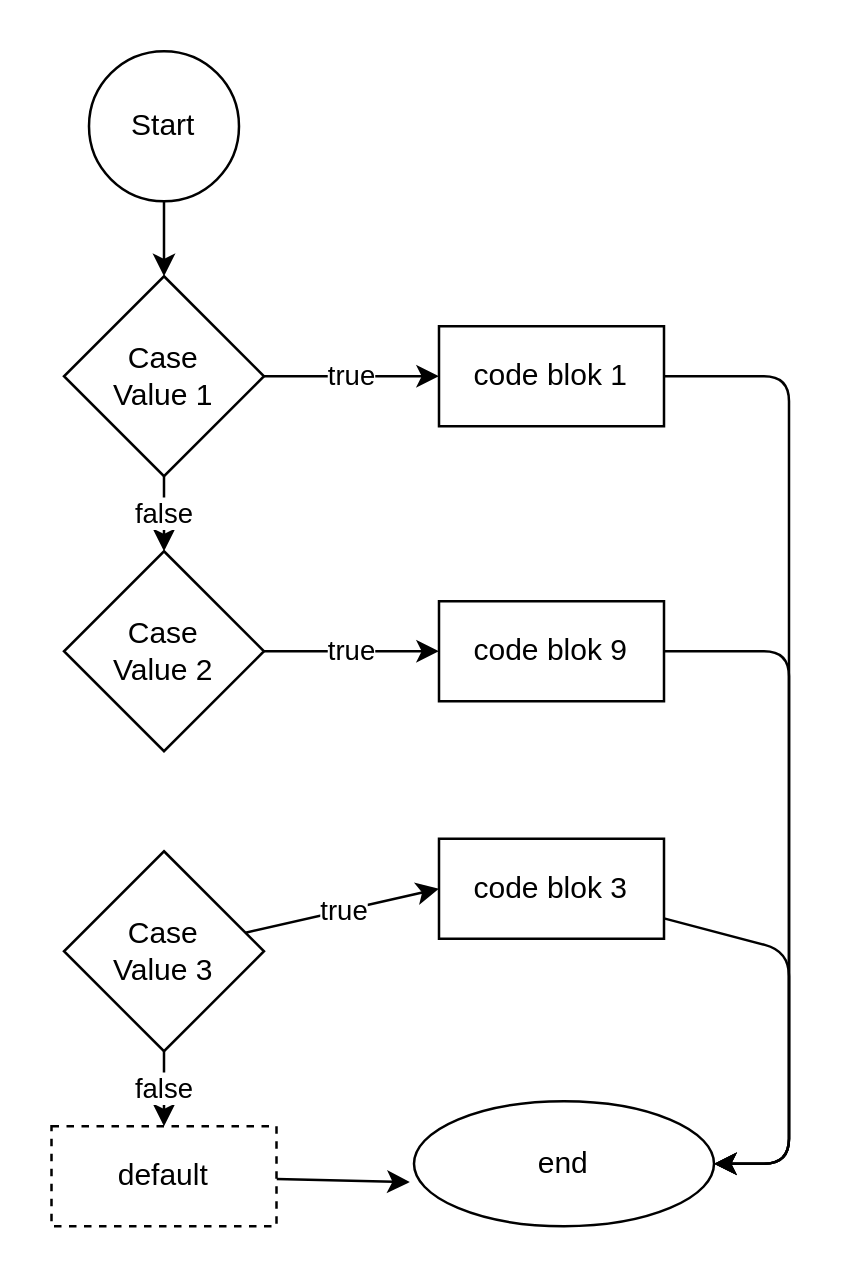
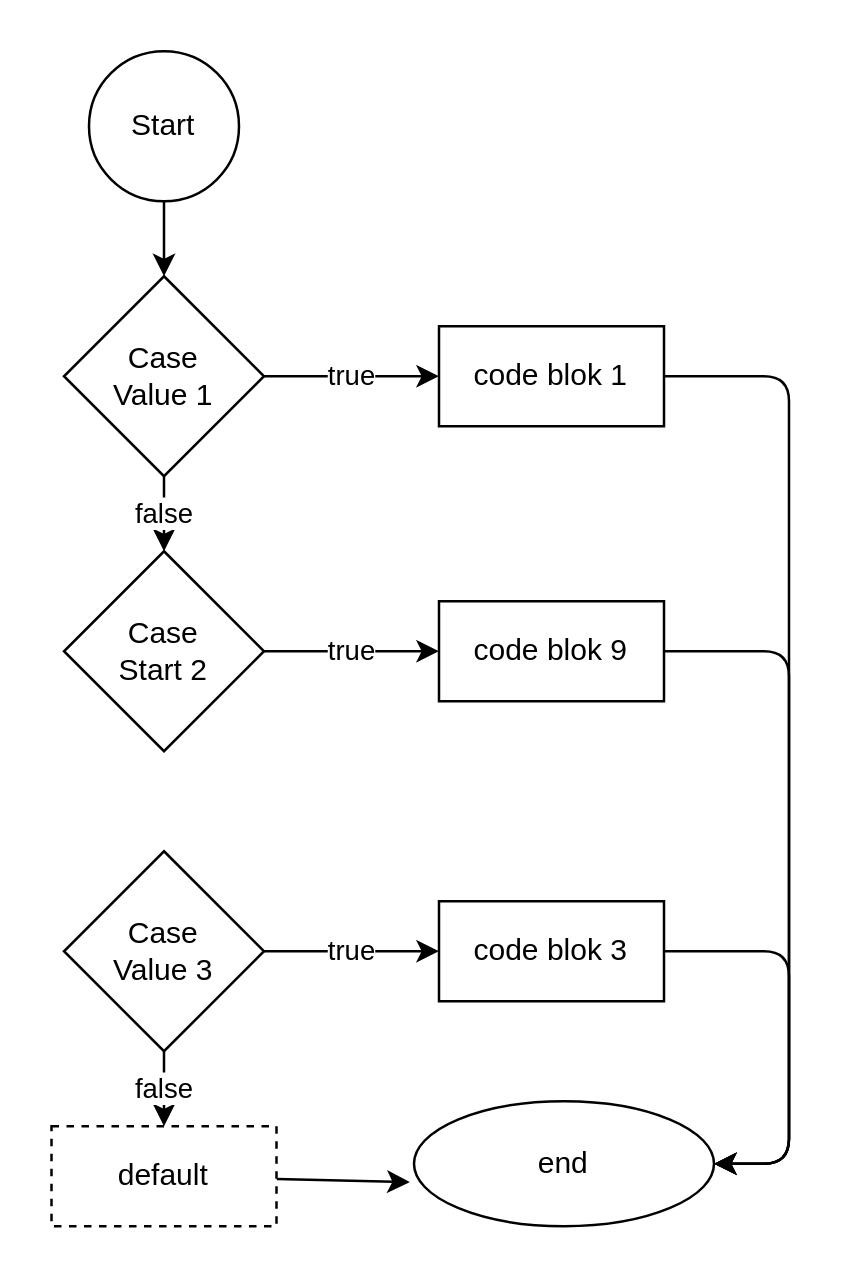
  <mxCell id="0" />
  <mxCell id="1" parent="0" />
  <mxCell id="2" style="edgeStyle=none;html=1;exitX=0.5;exitY=1;exitDx=0;exitDy=0;" edge="1" parent="1" source="3" target="6"><mxGeometry relative="1" as="geometry" /></mxCell>
  <mxCell id="3" value="Start" style="ellipse;whiteSpace=wrap;html=1;aspect=fixed;" vertex="1" parent="1"><mxGeometry x="35" y="20" width="60" height="60" as="geometry" /></mxCell>
  <mxCell id="4" value="false" style="edgeStyle=none;html=1;exitX=0.5;exitY=1;exitDx=0;exitDy=0;" edge="1" parent="1" source="6" target="8"><mxGeometry relative="1" as="geometry" /></mxCell>
  <mxCell id="5" value="true" style="edgeStyle=none;html=1;entryX=0;entryY=0.5;entryDx=0;entryDy=0;" edge="1" parent="1" source="6" target="13"><mxGeometry relative="1" as="geometry" /></mxCell>
  <mxCell id="6" value="Case &lt;br&gt;Value 1" style="rhombus;whiteSpace=wrap;html=1;" vertex="1" parent="1"><mxGeometry x="25" y="110" width="80" height="80" as="geometry" /></mxCell>
  <mxCell id="7" value="true" style="edgeStyle=none;html=1;entryX=0;entryY=0.5;entryDx=0;entryDy=0;" edge="1" parent="1" source="8" target="15"><mxGeometry relative="1" as="geometry" /></mxCell>
- <mxCell id="8" value="Case &lt;br&gt;Value 2" style="rhombus;whiteSpace=wrap;html=1;" vertex="1" parent="1"><mxGeometry x="25" y="220" width="80" height="80" as="geometry" /></mxCell>
+ <mxCell id="8" value="Case &lt;br&gt;Start 2" style="rhombus;whiteSpace=wrap;html=1;" vertex="1" parent="1"><mxGeometry x="25" y="220" width="80" height="80" as="geometry" /></mxCell>
  <mxCell id="9" value="true" style="edgeStyle=none;html=1;entryX=0;entryY=0.5;entryDx=0;entryDy=0;" edge="1" parent="1" source="11" target="17"><mxGeometry relative="1" as="geometry" /></mxCell>
  <mxCell id="10" value="false" style="edgeStyle=none;html=1;exitX=0.5;exitY=1;exitDx=0;exitDy=0;entryX=0.5;entryY=0;entryDx=0;entryDy=0;" edge="1" parent="1" source="11" target="19"><mxGeometry relative="1" as="geometry" /></mxCell>
  <mxCell id="11" value="Case &lt;br&gt;Value 3" style="rhombus;whiteSpace=wrap;html=1;" vertex="1" parent="1"><mxGeometry x="25" y="340" width="80" height="80" as="geometry" /></mxCell>
  <mxCell id="12" style="edgeStyle=none;html=1;entryX=1;entryY=0.5;entryDx=0;entryDy=0;" edge="1" parent="1" source="13" target="20"><mxGeometry relative="1" as="geometry"><Array as="points"><mxPoint x="315" y="150" /><mxPoint x="315" y="465" /></Array></mxGeometry></mxCell>
  <mxCell id="13" value="code blok 1" style="rounded=0;whiteSpace=wrap;html=1;" vertex="1" parent="1"><mxGeometry x="175" y="130" width="90" height="40" as="geometry" /></mxCell>
  <mxCell id="14" style="edgeStyle=none;html=1;entryX=1;entryY=0.5;entryDx=0;entryDy=0;" edge="1" parent="1" source="15" target="20"><mxGeometry relative="1" as="geometry"><Array as="points"><mxPoint x="315" y="260" /><mxPoint x="315" y="465" /></Array></mxGeometry></mxCell>
  <mxCell id="15" value="code blok 9" style="rounded=0;whiteSpace=wrap;html=1;" vertex="1" parent="1"><mxGeometry x="175" y="240" width="90" height="40" as="geometry" /></mxCell>
  <mxCell id="16" style="edgeStyle=none;html=1;entryX=1;entryY=0.5;entryDx=0;entryDy=0;" edge="1" parent="1" source="17" target="20"><mxGeometry relative="1" as="geometry"><mxPoint x="285" y="470" as="targetPoint" /><Array as="points"><mxPoint x="315" y="380" /><mxPoint x="315" y="465" /></Array></mxGeometry></mxCell>
- <mxCell id="17" value="code blok 3" style="rounded=0;whiteSpace=wrap;html=1;" vertex="1" parent="1"><mxGeometry x="175" y="335" width="90" height="40" as="geometry" /></mxCell>
+ <mxCell id="17" value="code blok 3" style="rounded=0;whiteSpace=wrap;html=1;" vertex="1" parent="1"><mxGeometry x="175" y="360" width="90" height="40" as="geometry" /></mxCell>
  <mxCell id="18" style="edgeStyle=none;html=1;entryX=-0.014;entryY=0.647;entryDx=0;entryDy=0;entryPerimeter=0;" edge="1" parent="1" source="19" target="20"><mxGeometry relative="1" as="geometry" /></mxCell>
  <mxCell id="19" value="default" style="rounded=0;whiteSpace=wrap;html=1;dashed=1;" vertex="1" parent="1"><mxGeometry x="20" y="450" width="90" height="40" as="geometry" /></mxCell>
  <mxCell id="20" value="end" style="ellipse;whiteSpace=wrap;html=1;" vertex="1" parent="1"><mxGeometry x="165" y="440" width="120" height="50" as="geometry" /></mxCell>
